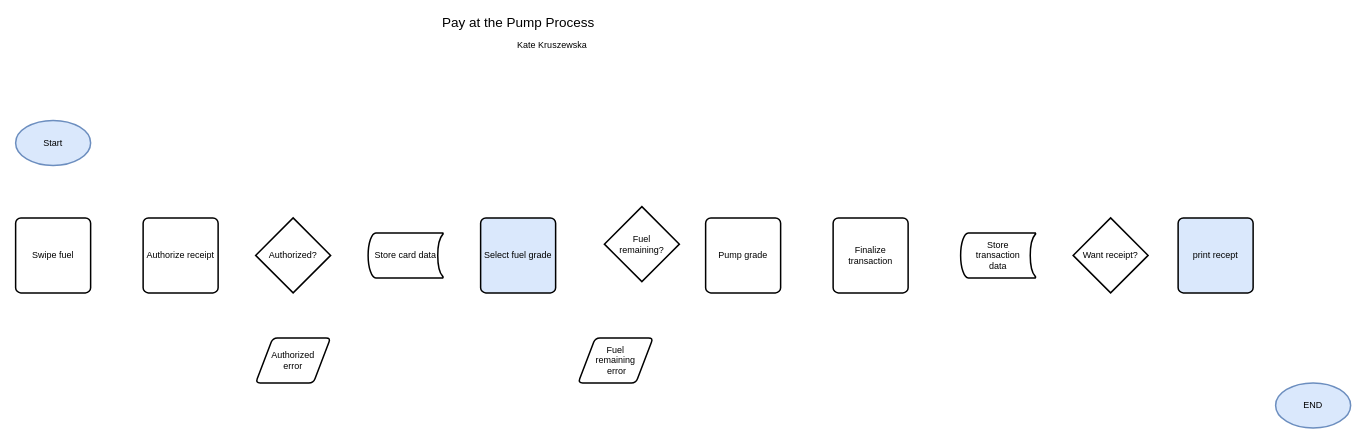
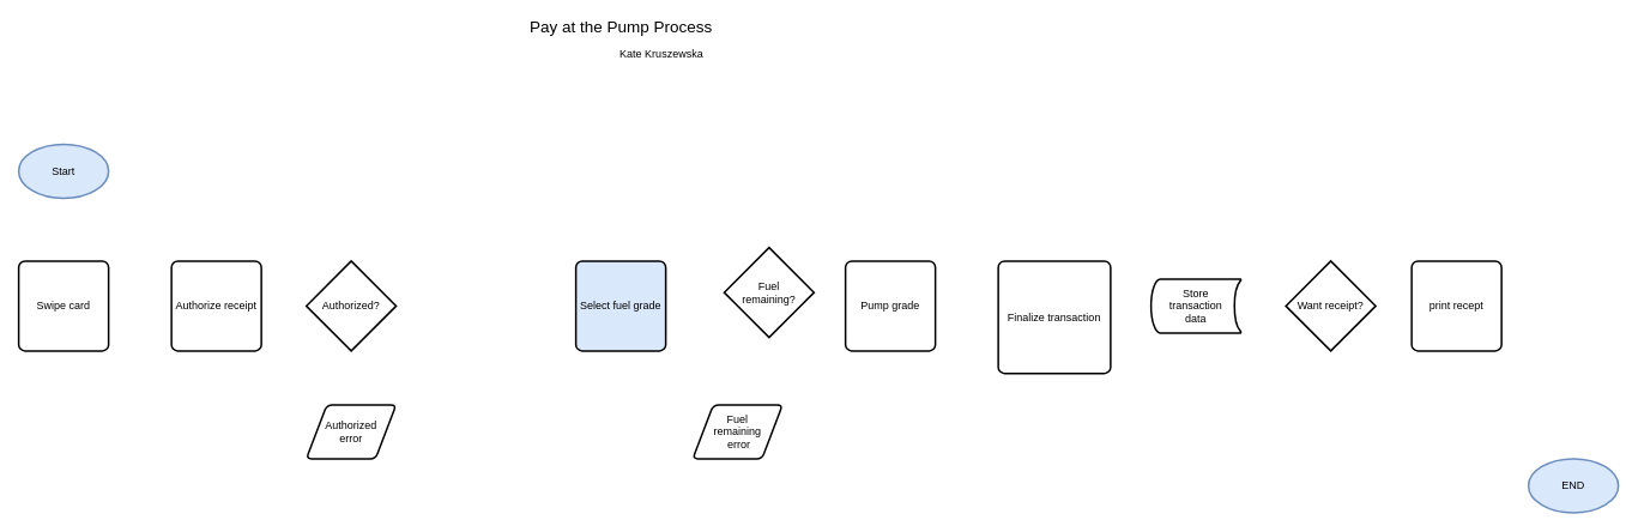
  <mxCell id="0" />
  <mxCell id="1" parent="0" />
  <mxCell id="2" value="&lt;font style=&quot;font-size: 18px&quot;&gt;Pay at the Pump Process&lt;/font&gt;" style="text;html=1;align=center;verticalAlign=middle;resizable=0;points=[];autosize=1;strokeColor=none;" vertex="1" parent="1"><mxGeometry x="580" y="20" width="220" height="20" as="geometry" /></mxCell>
  <mxCell id="3" value="Kate Kruszewska" style="text;html=1;align=center;verticalAlign=middle;resizable=0;points=[];autosize=1;strokeColor=none;" vertex="1" parent="1"><mxGeometry x="680" y="50" width="110" height="20" as="geometry" /></mxCell>
  <mxCell id="4" value="Start" style="strokeWidth=2;html=1;shape=mxgraph.flowchart.start_1;whiteSpace=wrap;fillColor=#dae8fc;strokeColor=#6c8ebf;" vertex="1" parent="1"><mxGeometry x="20" y="160" width="100" height="60" as="geometry" /></mxCell>
- <mxCell id="5" value="Swipe fuel" style="rounded=1;whiteSpace=wrap;html=1;absoluteArcSize=1;arcSize=14;strokeWidth=2;" vertex="1" parent="1"><mxGeometry x="20" y="290" width="100" height="100" as="geometry" /></mxCell>
+ <mxCell id="5" value="Swipe card" style="rounded=1;whiteSpace=wrap;html=1;absoluteArcSize=1;arcSize=14;strokeWidth=2;" vertex="1" parent="1"><mxGeometry x="20" y="290" width="100" height="100" as="geometry" /></mxCell>
  <mxCell id="6" value="Authorize receipt" style="rounded=1;whiteSpace=wrap;html=1;absoluteArcSize=1;arcSize=14;strokeWidth=2;" vertex="1" parent="1"><mxGeometry x="190" y="290" width="100" height="100" as="geometry" /></mxCell>
  <mxCell id="7" value="Authorized?" style="strokeWidth=2;html=1;shape=mxgraph.flowchart.decision;whiteSpace=wrap;" vertex="1" parent="1"><mxGeometry x="340" y="290" width="100" height="100" as="geometry" /></mxCell>
  <mxCell id="8" value="Authorized&lt;br&gt;error" style="shape=parallelogram;html=1;strokeWidth=2;perimeter=parallelogramPerimeter;whiteSpace=wrap;rounded=1;arcSize=12;size=0.23;" vertex="1" parent="1"><mxGeometry x="340" y="450" width="100" height="60" as="geometry" /></mxCell>
- <mxCell id="9" value="Store card data" style="strokeWidth=2;html=1;shape=mxgraph.flowchart.stored_data;whiteSpace=wrap;" vertex="1" parent="1"><mxGeometry x="490" y="310" width="100" height="60" as="geometry" /></mxCell>
  <mxCell id="10" value="Select fuel grade" style="rounded=1;whiteSpace=wrap;html=1;absoluteArcSize=1;arcSize=14;strokeWidth=2;fillColor=#dae8fc;" vertex="1" parent="1"><mxGeometry x="640" y="290" width="100" height="100" as="geometry" /></mxCell>
  <mxCell id="11" value="Fuel &lt;br&gt;remaining?" style="strokeWidth=2;html=1;shape=mxgraph.flowchart.decision;whiteSpace=wrap;" vertex="1" parent="1"><mxGeometry x="805" y="275" width="100" height="100" as="geometry" /></mxCell>
  <mxCell id="12" value="Fuel &lt;br&gt;remaining&lt;br&gt;&amp;nbsp;error" style="shape=parallelogram;html=1;strokeWidth=2;perimeter=parallelogramPerimeter;whiteSpace=wrap;rounded=1;arcSize=12;size=0.23;" vertex="1" parent="1"><mxGeometry x="770" y="450" width="100" height="60" as="geometry" /></mxCell>
  <mxCell id="13" value="Pump grade" style="rounded=1;whiteSpace=wrap;html=1;absoluteArcSize=1;arcSize=14;strokeWidth=2;" vertex="1" parent="1"><mxGeometry x="940" y="290" width="100" height="100" as="geometry" /></mxCell>
- <mxCell id="14" value="Finalize transaction" style="rounded=1;whiteSpace=wrap;html=1;absoluteArcSize=1;arcSize=14;strokeWidth=2;" vertex="1" parent="1"><mxGeometry x="1110" y="290" width="100" height="100" as="geometry" /></mxCell>
+ <mxCell id="14" value="Finalize transaction" style="rounded=1;whiteSpace=wrap;html=1;absoluteArcSize=1;arcSize=14;strokeWidth=2;" vertex="1" parent="1"><mxGeometry x="1110" y="290" width="125" height="125" as="geometry" /></mxCell>
  <mxCell id="15" value="Store &lt;br&gt;transaction &lt;br&gt;data" style="strokeWidth=2;html=1;shape=mxgraph.flowchart.stored_data;whiteSpace=wrap;" vertex="1" parent="1"><mxGeometry x="1280" y="310" width="100" height="60" as="geometry" /></mxCell>
  <mxCell id="16" value="Want receipt?" style="strokeWidth=2;html=1;shape=mxgraph.flowchart.decision;whiteSpace=wrap;" vertex="1" parent="1"><mxGeometry x="1430" y="290" width="100" height="100" as="geometry" /></mxCell>
- <mxCell id="17" value="print recept" style="rounded=1;whiteSpace=wrap;html=1;absoluteArcSize=1;arcSize=14;strokeWidth=2;fillColor=#dae8fc;" vertex="1" parent="1"><mxGeometry x="1570" y="290" width="100" height="100" as="geometry" /></mxCell>
+ <mxCell id="17" value="print recept" style="rounded=1;whiteSpace=wrap;html=1;absoluteArcSize=1;arcSize=14;strokeWidth=2;" vertex="1" parent="1"><mxGeometry x="1570" y="290" width="100" height="100" as="geometry" /></mxCell>
  <mxCell id="18" value="END" style="strokeWidth=2;html=1;shape=mxgraph.flowchart.start_1;whiteSpace=wrap;fillColor=#dae8fc;strokeColor=#6c8ebf;" vertex="1" parent="1"><mxGeometry x="1700" y="510" width="100" height="60" as="geometry" /></mxCell>
